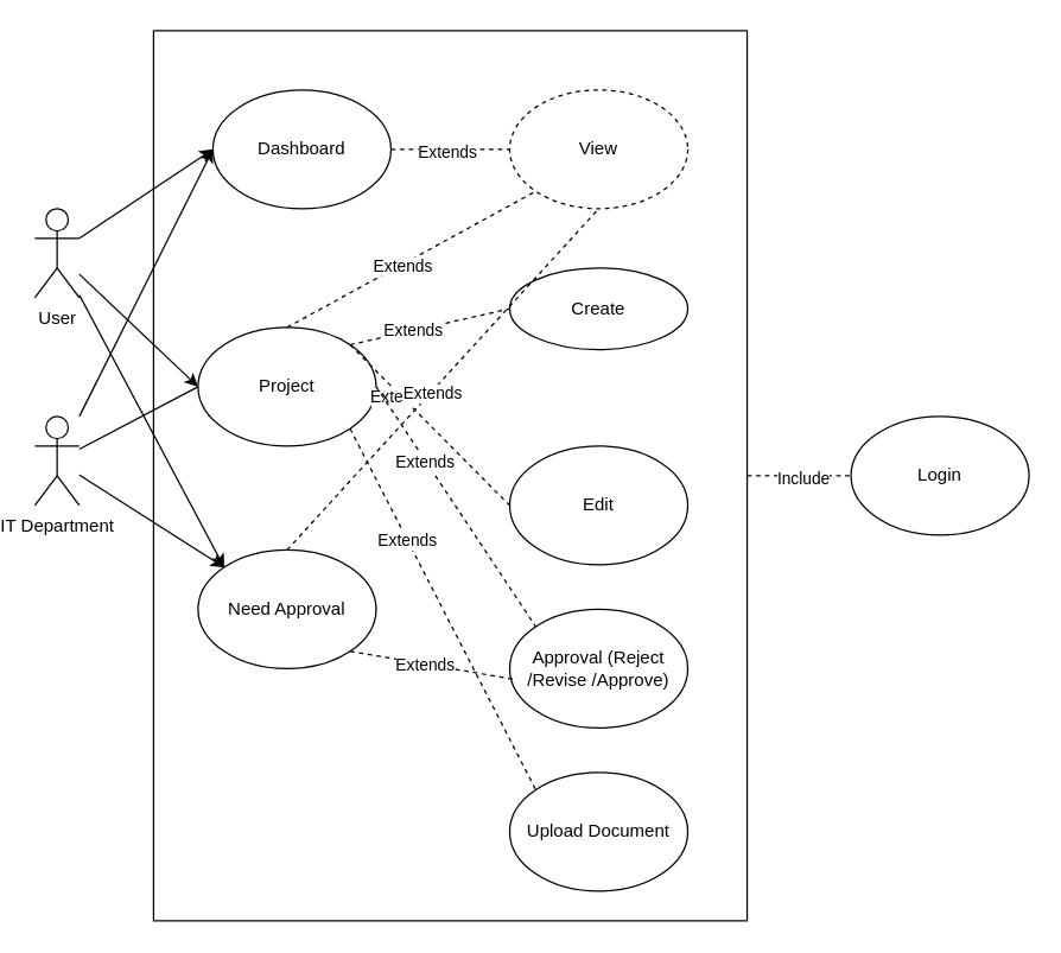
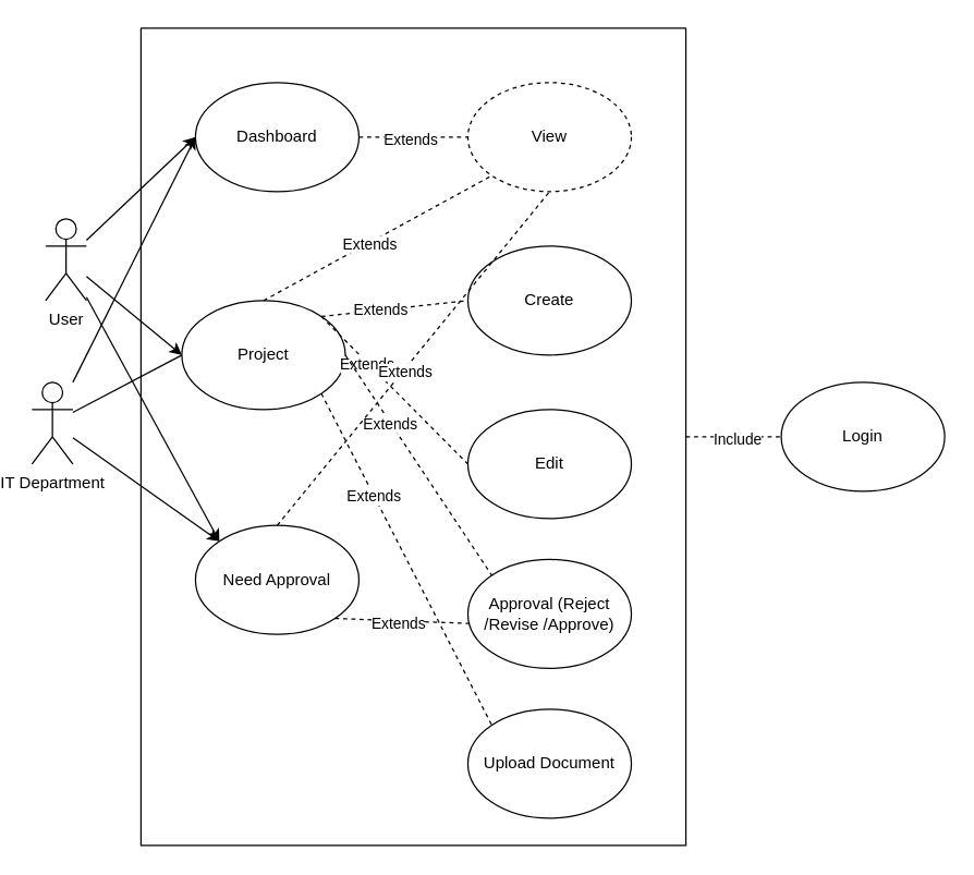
  <mxCell id="0" />
  <mxCell id="1" parent="0" />
  <mxCell id="2" style="edgeStyle=none;html=1;entryX=0;entryY=0.5;entryDx=0;entryDy=0;" parent="1" source="5" target="6" edge="1"><mxGeometry relative="1" as="geometry" /></mxCell>
  <mxCell id="3" style="edgeStyle=none;html=1;entryX=0;entryY=0.5;entryDx=0;entryDy=0;" parent="1" source="5" target="16" edge="1"><mxGeometry relative="1" as="geometry" /></mxCell>
  <mxCell id="4" style="edgeStyle=none;html=1;entryX=0;entryY=0;entryDx=0;entryDy=0;" parent="1" source="5" target="25" edge="1"><mxGeometry relative="1" as="geometry" /></mxCell>
- <mxCell id="5" value="User" style="shape=umlActor;verticalLabelPosition=bottom;verticalAlign=top;html=1;outlineConnect=0;" parent="1" vertex="1"><mxGeometry x="20" y="140" width="30" height="60" as="geometry" /></mxCell>
+ <mxCell id="5" value="User" style="shape=umlActor;verticalLabelPosition=bottom;verticalAlign=top;html=1;outlineConnect=0;" parent="1" vertex="1"><mxGeometry x="30" y="160" width="30" height="60" as="geometry" /></mxCell>
  <mxCell id="6" value="Dashboard" style="ellipse;whiteSpace=wrap;html=1;" parent="1" vertex="1"><mxGeometry x="140" y="60" width="120" height="80" as="geometry" /></mxCell>
  <mxCell id="7" style="edgeStyle=none;html=1;entryX=0;entryY=0.5;entryDx=0;entryDy=0;" parent="1" source="10" target="6" edge="1"><mxGeometry relative="1" as="geometry" /></mxCell>
  <mxCell id="8" style="edgeStyle=none;html=1;entryX=0;entryY=0.5;entryDx=0;entryDy=0;endArrow=none;" parent="1" source="10" target="16" edge="1"><mxGeometry relative="1" as="geometry" /></mxCell>
  <mxCell id="9" style="edgeStyle=none;html=1;entryX=0;entryY=0;entryDx=0;entryDy=0;" edge="1" parent="1" source="10" target="25"><mxGeometry relative="1" as="geometry" /></mxCell>
  <mxCell id="10" value="IT Department" style="shape=umlActor;verticalLabelPosition=bottom;verticalAlign=top;html=1;outlineConnect=0;" parent="1" vertex="1"><mxGeometry x="20" y="280" width="30" height="60" as="geometry" /></mxCell>
  <mxCell id="11" value="Login" style="ellipse;whiteSpace=wrap;html=1;" parent="1" vertex="1"><mxGeometry x="570" y="280" width="120" height="80" as="geometry" /></mxCell>
  <mxCell id="12" value="" style="swimlane;startSize=0;" parent="1" vertex="1"><mxGeometry x="100" y="20" width="400" height="600" as="geometry" /></mxCell>
  <mxCell id="13" value="View" style="ellipse;whiteSpace=wrap;html=1;dashed=1;" parent="12" vertex="1"><mxGeometry x="240" y="40" width="120" height="80" as="geometry" /></mxCell>
- <mxCell id="14" value="Create" style="ellipse;whiteSpace=wrap;html=1;" parent="12" vertex="1"><mxGeometry x="240" y="160" width="120" height="55" as="geometry" /></mxCell>
+ <mxCell id="14" value="Create" style="ellipse;whiteSpace=wrap;html=1;" parent="12" vertex="1"><mxGeometry x="240" y="160" width="120" height="80" as="geometry" /></mxCell>
  <mxCell id="15" value="Edit" style="ellipse;whiteSpace=wrap;html=1;" parent="12" vertex="1"><mxGeometry x="240" y="280" width="120" height="80" as="geometry" /></mxCell>
  <mxCell id="16" value="Project" style="ellipse;whiteSpace=wrap;html=1;" parent="12" vertex="1"><mxGeometry x="30" y="200" width="120" height="80" as="geometry" /></mxCell>
  <mxCell id="17" value="Approval (Reject /Revise /Approve)" style="ellipse;whiteSpace=wrap;html=1;" parent="12" vertex="1"><mxGeometry x="240" y="390" width="120" height="80" as="geometry" /></mxCell>
  <mxCell id="18" value="Upload Document" style="ellipse;whiteSpace=wrap;html=1;" parent="12" vertex="1"><mxGeometry x="240" y="500" width="120" height="80" as="geometry" /></mxCell>
  <mxCell id="19" value="" style="endArrow=none;dashed=1;html=1;entryX=0;entryY=0.5;entryDx=0;entryDy=0;exitX=1;exitY=0;exitDx=0;exitDy=0;" parent="12" source="16" target="15" edge="1"><mxGeometry width="50" height="50" relative="1" as="geometry"><mxPoint x="110.0" y="130.0" as="sourcePoint" /><mxPoint x="267.574" y="301.716" as="targetPoint" /></mxGeometry></mxCell>
  <mxCell id="20" value="Extends" style="edgeLabel;html=1;align=center;verticalAlign=middle;resizable=0;points=[];" parent="19" vertex="1" connectable="0"><mxGeometry x="-0.388" relative="1" as="geometry"><mxPoint y="1" as="offset" /></mxGeometry></mxCell>
  <mxCell id="21" value="" style="endArrow=none;dashed=1;html=1;entryX=0;entryY=0;entryDx=0;entryDy=0;exitX=1;exitY=0.5;exitDx=0;exitDy=0;" parent="12" source="16" target="17" edge="1"><mxGeometry width="50" height="50" relative="1" as="geometry"><mxPoint x="312.426" y="581.716" as="sourcePoint" /><mxPoint x="410.0" y="570" as="targetPoint" /></mxGeometry></mxCell>
  <mxCell id="22" value="Extends" style="edgeLabel;html=1;align=center;verticalAlign=middle;resizable=0;points=[];" parent="21" vertex="1" connectable="0"><mxGeometry x="-0.388" relative="1" as="geometry"><mxPoint y="1" as="offset" /></mxGeometry></mxCell>
  <mxCell id="23" value="" style="endArrow=none;dashed=1;html=1;entryX=0;entryY=0;entryDx=0;entryDy=0;exitX=1;exitY=1;exitDx=0;exitDy=0;" parent="12" source="16" target="18" edge="1"><mxGeometry width="50" height="50" relative="1" as="geometry"><mxPoint x="330.0" y="610" as="sourcePoint" /><mxPoint x="427.574" y="651.716" as="targetPoint" /></mxGeometry></mxCell>
  <mxCell id="24" value="Extends" style="edgeLabel;html=1;align=center;verticalAlign=middle;resizable=0;points=[];" parent="23" vertex="1" connectable="0"><mxGeometry x="-0.388" relative="1" as="geometry"><mxPoint y="1" as="offset" /></mxGeometry></mxCell>
- <mxCell id="25" value="Need Approval" style="ellipse;whiteSpace=wrap;html=1;" parent="12" vertex="1"><mxGeometry x="30" y="350" width="120" height="80" as="geometry" /></mxCell>
+ <mxCell id="25" value="Need Approval" style="ellipse;whiteSpace=wrap;html=1;" parent="12" vertex="1"><mxGeometry x="40" y="365" width="120" height="80" as="geometry" /></mxCell>
  <mxCell id="26" value="" style="endArrow=none;dashed=1;html=1;exitX=1;exitY=0;exitDx=0;exitDy=0;entryX=0;entryY=0.5;entryDx=0;entryDy=0;" parent="12" source="16" target="14" edge="1"><mxGeometry width="50" height="50" relative="1" as="geometry"><mxPoint x="180" y="180" as="sourcePoint" /><mxPoint x="230" y="130" as="targetPoint" /></mxGeometry></mxCell>
  <mxCell id="27" value="Extends" style="edgeLabel;html=1;align=center;verticalAlign=middle;resizable=0;points=[];" parent="26" vertex="1" connectable="0"><mxGeometry x="-0.214" y="1" relative="1" as="geometry"><mxPoint as="offset" /></mxGeometry></mxCell>
  <mxCell id="28" value="" style="endArrow=none;dashed=1;html=1;exitX=0.5;exitY=0;exitDx=0;exitDy=0;entryX=0;entryY=1;entryDx=0;entryDy=0;" parent="12" source="16" target="13" edge="1"><mxGeometry width="50" height="50" relative="1" as="geometry"><mxPoint x="170" y="90" as="sourcePoint" /><mxPoint x="250" y="90" as="targetPoint" /></mxGeometry></mxCell>
  <mxCell id="29" value="Extends" style="edgeLabel;html=1;align=center;verticalAlign=middle;resizable=0;points=[];" parent="28" vertex="1" connectable="0"><mxGeometry x="-0.078" y="-1" relative="1" as="geometry"><mxPoint as="offset" /></mxGeometry></mxCell>
  <mxCell id="30" value="" style="endArrow=none;dashed=1;html=1;exitX=0.5;exitY=0;exitDx=0;exitDy=0;entryX=0.5;entryY=1;entryDx=0;entryDy=0;" parent="12" source="25" target="13" edge="1"><mxGeometry width="50" height="50" relative="1" as="geometry"><mxPoint x="260" y="330" as="sourcePoint" /><mxPoint x="427.574" y="238.284" as="targetPoint" /></mxGeometry></mxCell>
  <mxCell id="31" value="Extends" style="edgeLabel;html=1;align=center;verticalAlign=middle;resizable=0;points=[];" parent="30" vertex="1" connectable="0"><mxGeometry x="-0.078" y="-1" relative="1" as="geometry"><mxPoint as="offset" /></mxGeometry></mxCell>
  <mxCell id="32" value="" style="endArrow=none;dashed=1;html=1;exitX=1;exitY=1;exitDx=0;exitDy=0;entryX=0.017;entryY=0.588;entryDx=0;entryDy=0;entryPerimeter=0;" parent="12" source="25" target="17" edge="1"><mxGeometry width="50" height="50" relative="1" as="geometry"><mxPoint x="320" y="520" as="sourcePoint" /><mxPoint x="470" y="490" as="targetPoint" /></mxGeometry></mxCell>
  <mxCell id="33" value="Extends" style="edgeLabel;html=1;align=center;verticalAlign=middle;resizable=0;points=[];" parent="32" vertex="1" connectable="0"><mxGeometry x="-0.078" y="-1" relative="1" as="geometry"><mxPoint as="offset" /></mxGeometry></mxCell>
  <mxCell id="34" value="" style="endArrow=none;dashed=1;html=1;exitX=1;exitY=0.5;exitDx=0;exitDy=0;entryX=0;entryY=0.5;entryDx=0;entryDy=0;" parent="1" source="12" target="11" edge="1"><mxGeometry width="50" height="50" relative="1" as="geometry"><mxPoint x="540" y="300" as="sourcePoint" /><mxPoint x="590" y="250" as="targetPoint" /></mxGeometry></mxCell>
  <mxCell id="35" value="Include" style="edgeLabel;html=1;align=center;verticalAlign=middle;resizable=0;points=[];" parent="34" vertex="1" connectable="0"><mxGeometry x="0.057" y="-1" relative="1" as="geometry"><mxPoint as="offset" /></mxGeometry></mxCell>
  <mxCell id="36" value="" style="endArrow=none;dashed=1;html=1;exitX=1;exitY=0.5;exitDx=0;exitDy=0;entryX=0;entryY=0.5;entryDx=0;entryDy=0;" parent="1" source="6" target="13" edge="1"><mxGeometry width="50" height="50" relative="1" as="geometry"><mxPoint x="242.426" y="191.716" as="sourcePoint" /><mxPoint x="357.574" y="321.716" as="targetPoint" /></mxGeometry></mxCell>
  <mxCell id="37" value="Extends" style="edgeLabel;html=1;align=center;verticalAlign=middle;resizable=0;points=[];" parent="36" vertex="1" connectable="0"><mxGeometry x="-0.078" y="-1" relative="1" as="geometry"><mxPoint as="offset" /></mxGeometry></mxCell>
